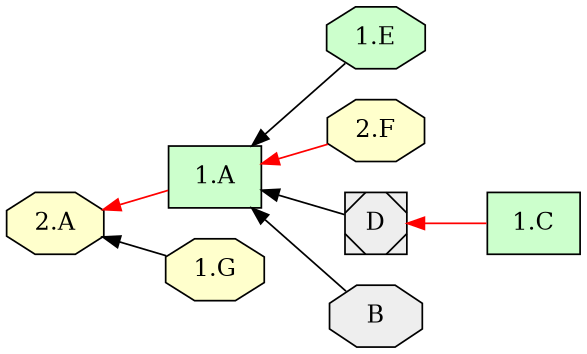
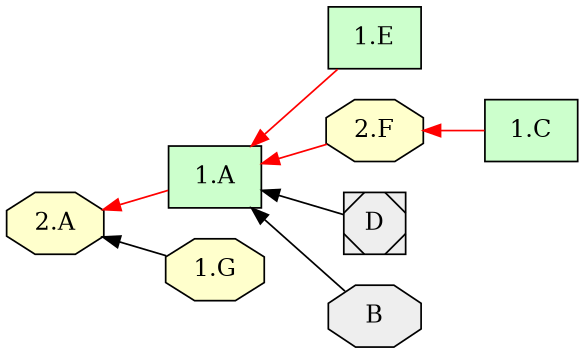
  digraph {
    rankdir=RL
    node [fillcolor="#CCFFCC" shape=octagon style=filled]
    edge [color=black style=filled]
-   "1.E"
+   "1.E" [shape=box]
    "1.A" [shape=box]
    "2.A" [fillcolor="#FFFFCC"]
    "2.F" [fillcolor="#FFFFCC"]
    "1.C" [shape=box]
    n6 [fillcolor="#FFFFCC" label="1.G"]
    D [fillcolor="#EEEEEE" shape=Msquare]
    B [fillcolor="#EEEEEE"]
    subgraph cluster_1 {
      rankdir=LR
    }
-   "1.E" -> "1.A"
+   "1.E" -> "1.A" [color=red]
    "1.A" -> "2.A" [color=red]
    "2.F" -> "1.A" [color=red]
-   "1.C" -> D [color=red]
+   "1.C" -> "2.F" [color=red]
    n6 -> "2.A"
    D -> "1.A"
    B -> "1.A"
  }
